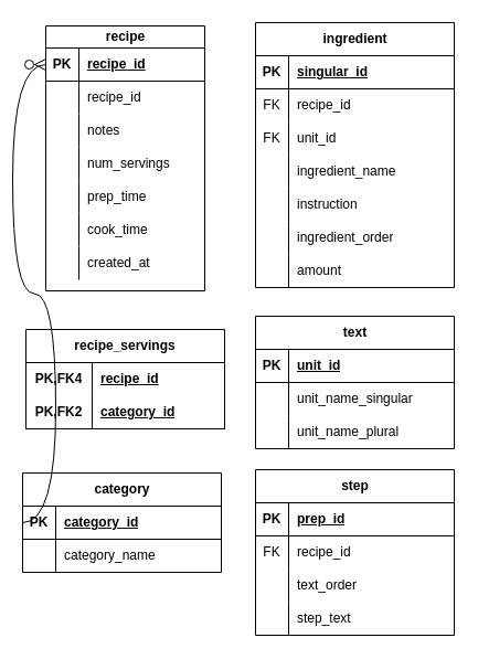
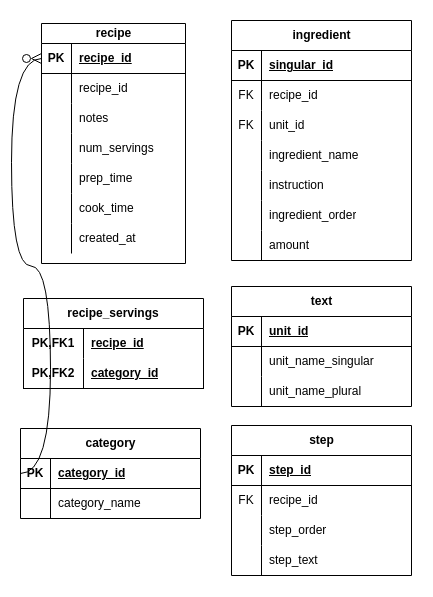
  <mxCell id="0" />
  <mxCell id="1" parent="0" />
  <mxCell id="2" value="recipe" style="shape=table;startSize=20;container=1;collapsible=1;childLayout=tableLayout;fixedRows=1;rowLines=0;fontStyle=1;align=center;resizeLast=1;html=1;" vertex="1" parent="1"><mxGeometry x="41" y="23" width="144" height="240" as="geometry" /></mxCell>
  <mxCell id="3" value="" style="shape=tableRow;horizontal=0;startSize=0;swimlaneHead=0;swimlaneBody=0;fillColor=none;collapsible=0;dropTarget=0;points=[[0,0.5],[1,0.5]];portConstraint=eastwest;top=0;left=0;right=0;bottom=1;" vertex="1" parent="2"><mxGeometry y="20" width="144" height="30" as="geometry" /></mxCell>
  <mxCell id="4" value="PK" style="shape=partialRectangle;connectable=0;fillColor=none;top=0;left=0;bottom=0;right=0;fontStyle=1;overflow=hidden;whiteSpace=wrap;html=1;" vertex="1" parent="3"><mxGeometry width="30" height="30" as="geometry"><mxRectangle width="30" height="30" as="alternateBounds" /></mxGeometry></mxCell>
  <mxCell id="5" value="recipe_id" style="shape=partialRectangle;connectable=0;fillColor=none;top=0;left=0;bottom=0;right=0;align=left;spacingLeft=6;fontStyle=5;overflow=hidden;whiteSpace=wrap;html=1;" vertex="1" parent="3"><mxGeometry x="30" width="114" height="30" as="geometry"><mxRectangle width="114" height="30" as="alternateBounds" /></mxGeometry></mxCell>
  <mxCell id="6" value="" style="shape=tableRow;horizontal=0;startSize=0;swimlaneHead=0;swimlaneBody=0;fillColor=none;collapsible=0;dropTarget=0;points=[[0,0.5],[1,0.5]];portConstraint=eastwest;top=0;left=0;right=0;bottom=0;" vertex="1" parent="2"><mxGeometry y="50" width="144" height="30" as="geometry" /></mxCell>
  <mxCell id="7" value="" style="shape=partialRectangle;connectable=0;fillColor=none;top=0;left=0;bottom=0;right=0;editable=1;overflow=hidden;whiteSpace=wrap;html=1;" vertex="1" parent="6"><mxGeometry width="30" height="30" as="geometry"><mxRectangle width="30" height="30" as="alternateBounds" /></mxGeometry></mxCell>
  <mxCell id="8" value="recipe_id" style="shape=partialRectangle;connectable=0;fillColor=none;top=0;left=0;bottom=0;right=0;align=left;spacingLeft=6;overflow=hidden;whiteSpace=wrap;html=1;" vertex="1" parent="6"><mxGeometry x="30" width="114" height="30" as="geometry"><mxRectangle width="114" height="30" as="alternateBounds" /></mxGeometry></mxCell>
  <mxCell id="9" value="" style="shape=tableRow;horizontal=0;startSize=0;swimlaneHead=0;swimlaneBody=0;fillColor=none;collapsible=0;dropTarget=0;points=[[0,0.5],[1,0.5]];portConstraint=eastwest;top=0;left=0;right=0;bottom=0;" vertex="1" parent="2"><mxGeometry y="80" width="144" height="30" as="geometry" /></mxCell>
  <mxCell id="10" value="" style="shape=partialRectangle;connectable=0;fillColor=none;top=0;left=0;bottom=0;right=0;editable=1;overflow=hidden;whiteSpace=wrap;html=1;" vertex="1" parent="9"><mxGeometry width="30" height="30" as="geometry"><mxRectangle width="30" height="30" as="alternateBounds" /></mxGeometry></mxCell>
  <mxCell id="11" value="notes" style="shape=partialRectangle;connectable=0;fillColor=none;top=0;left=0;bottom=0;right=0;align=left;spacingLeft=6;overflow=hidden;whiteSpace=wrap;html=1;" vertex="1" parent="9"><mxGeometry x="30" width="114" height="30" as="geometry"><mxRectangle width="114" height="30" as="alternateBounds" /></mxGeometry></mxCell>
  <mxCell id="12" value="" style="shape=tableRow;horizontal=0;startSize=0;swimlaneHead=0;swimlaneBody=0;fillColor=none;collapsible=0;dropTarget=0;points=[[0,0.5],[1,0.5]];portConstraint=eastwest;top=0;left=0;right=0;bottom=0;" vertex="1" parent="2"><mxGeometry y="110" width="144" height="30" as="geometry" /></mxCell>
  <mxCell id="13" value="" style="shape=partialRectangle;connectable=0;fillColor=none;top=0;left=0;bottom=0;right=0;editable=1;overflow=hidden;whiteSpace=wrap;html=1;" vertex="1" parent="12"><mxGeometry width="30" height="30" as="geometry"><mxRectangle width="30" height="30" as="alternateBounds" /></mxGeometry></mxCell>
  <mxCell id="14" value="num_servings" style="shape=partialRectangle;connectable=0;fillColor=none;top=0;left=0;bottom=0;right=0;align=left;spacingLeft=6;overflow=hidden;whiteSpace=wrap;html=1;" vertex="1" parent="12"><mxGeometry x="30" width="114" height="30" as="geometry"><mxRectangle width="114" height="30" as="alternateBounds" /></mxGeometry></mxCell>
  <mxCell id="15" style="shape=tableRow;horizontal=0;startSize=0;swimlaneHead=0;swimlaneBody=0;fillColor=none;collapsible=0;dropTarget=0;points=[[0,0.5],[1,0.5]];portConstraint=eastwest;top=0;left=0;right=0;bottom=0;" vertex="1" parent="2"><mxGeometry y="140" width="144" height="30" as="geometry" /></mxCell>
  <mxCell id="16" style="shape=partialRectangle;connectable=0;fillColor=none;top=0;left=0;bottom=0;right=0;editable=1;overflow=hidden;whiteSpace=wrap;html=1;" vertex="1" parent="15"><mxGeometry width="30" height="30" as="geometry"><mxRectangle width="30" height="30" as="alternateBounds" /></mxGeometry></mxCell>
  <mxCell id="17" value="prep_time" style="shape=partialRectangle;connectable=0;fillColor=none;top=0;left=0;bottom=0;right=0;align=left;spacingLeft=6;overflow=hidden;whiteSpace=wrap;html=1;" vertex="1" parent="15"><mxGeometry x="30" width="114" height="30" as="geometry"><mxRectangle width="114" height="30" as="alternateBounds" /></mxGeometry></mxCell>
  <mxCell id="18" style="shape=tableRow;horizontal=0;startSize=0;swimlaneHead=0;swimlaneBody=0;fillColor=none;collapsible=0;dropTarget=0;points=[[0,0.5],[1,0.5]];portConstraint=eastwest;top=0;left=0;right=0;bottom=0;" vertex="1" parent="2"><mxGeometry y="170" width="144" height="30" as="geometry" /></mxCell>
  <mxCell id="19" style="shape=partialRectangle;connectable=0;fillColor=none;top=0;left=0;bottom=0;right=0;editable=1;overflow=hidden;whiteSpace=wrap;html=1;" vertex="1" parent="18"><mxGeometry width="30" height="30" as="geometry"><mxRectangle width="30" height="30" as="alternateBounds" /></mxGeometry></mxCell>
  <mxCell id="20" value="cook_time" style="shape=partialRectangle;connectable=0;fillColor=none;top=0;left=0;bottom=0;right=0;align=left;spacingLeft=6;overflow=hidden;whiteSpace=wrap;html=1;" vertex="1" parent="18"><mxGeometry x="30" width="114" height="30" as="geometry"><mxRectangle width="114" height="30" as="alternateBounds" /></mxGeometry></mxCell>
  <mxCell id="21" style="shape=tableRow;horizontal=0;startSize=0;swimlaneHead=0;swimlaneBody=0;fillColor=none;collapsible=0;dropTarget=0;points=[[0,0.5],[1,0.5]];portConstraint=eastwest;top=0;left=0;right=0;bottom=0;" vertex="1" parent="2"><mxGeometry y="200" width="144" height="30" as="geometry" /></mxCell>
  <mxCell id="22" style="shape=partialRectangle;connectable=0;fillColor=none;top=0;left=0;bottom=0;right=0;editable=1;overflow=hidden;whiteSpace=wrap;html=1;" vertex="1" parent="21"><mxGeometry width="30" height="30" as="geometry"><mxRectangle width="30" height="30" as="alternateBounds" /></mxGeometry></mxCell>
  <mxCell id="23" value="created_at" style="shape=partialRectangle;connectable=0;fillColor=none;top=0;left=0;bottom=0;right=0;align=left;spacingLeft=6;overflow=hidden;whiteSpace=wrap;html=1;" vertex="1" parent="21"><mxGeometry x="30" width="114" height="30" as="geometry"><mxRectangle width="114" height="30" as="alternateBounds" /></mxGeometry></mxCell>
  <mxCell id="24" value="ingredient" style="shape=table;startSize=30;container=1;collapsible=1;childLayout=tableLayout;fixedRows=1;rowLines=0;fontStyle=1;align=center;resizeLast=1;html=1;" vertex="1" parent="1"><mxGeometry x="231" y="20" width="180" height="240" as="geometry" /></mxCell>
  <mxCell id="25" value="" style="shape=tableRow;horizontal=0;startSize=0;swimlaneHead=0;swimlaneBody=0;fillColor=none;collapsible=0;dropTarget=0;points=[[0,0.5],[1,0.5]];portConstraint=eastwest;top=0;left=0;right=0;bottom=1;" vertex="1" parent="24"><mxGeometry y="30" width="180" height="30" as="geometry" /></mxCell>
  <mxCell id="26" value="PK" style="shape=partialRectangle;connectable=0;fillColor=none;top=0;left=0;bottom=0;right=0;fontStyle=1;overflow=hidden;whiteSpace=wrap;html=1;" vertex="1" parent="25"><mxGeometry width="30" height="30" as="geometry"><mxRectangle width="30" height="30" as="alternateBounds" /></mxGeometry></mxCell>
  <mxCell id="27" value="singular_id" style="shape=partialRectangle;connectable=0;fillColor=none;top=0;left=0;bottom=0;right=0;align=left;spacingLeft=6;fontStyle=5;overflow=hidden;whiteSpace=wrap;html=1;" vertex="1" parent="25"><mxGeometry x="30" width="150" height="30" as="geometry"><mxRectangle width="150" height="30" as="alternateBounds" /></mxGeometry></mxCell>
  <mxCell id="28" value="" style="shape=tableRow;horizontal=0;startSize=0;swimlaneHead=0;swimlaneBody=0;fillColor=none;collapsible=0;dropTarget=0;points=[[0,0.5],[1,0.5]];portConstraint=eastwest;top=0;left=0;right=0;bottom=0;" vertex="1" parent="24"><mxGeometry y="60" width="180" height="30" as="geometry" /></mxCell>
  <mxCell id="29" value="FK" style="shape=partialRectangle;connectable=0;fillColor=none;top=0;left=0;bottom=0;right=0;editable=1;overflow=hidden;whiteSpace=wrap;html=1;" vertex="1" parent="28"><mxGeometry width="30" height="30" as="geometry"><mxRectangle width="30" height="30" as="alternateBounds" /></mxGeometry></mxCell>
  <mxCell id="30" value="recipe_id" style="shape=partialRectangle;connectable=0;fillColor=none;top=0;left=0;bottom=0;right=0;align=left;spacingLeft=6;overflow=hidden;whiteSpace=wrap;html=1;" vertex="1" parent="28"><mxGeometry x="30" width="150" height="30" as="geometry"><mxRectangle width="150" height="30" as="alternateBounds" /></mxGeometry></mxCell>
  <mxCell id="31" value="" style="shape=tableRow;horizontal=0;startSize=0;swimlaneHead=0;swimlaneBody=0;fillColor=none;collapsible=0;dropTarget=0;points=[[0,0.5],[1,0.5]];portConstraint=eastwest;top=0;left=0;right=0;bottom=0;" vertex="1" parent="24"><mxGeometry y="90" width="180" height="30" as="geometry" /></mxCell>
  <mxCell id="32" value="FK" style="shape=partialRectangle;connectable=0;fillColor=none;top=0;left=0;bottom=0;right=0;editable=1;overflow=hidden;whiteSpace=wrap;html=1;" vertex="1" parent="31"><mxGeometry width="30" height="30" as="geometry"><mxRectangle width="30" height="30" as="alternateBounds" /></mxGeometry></mxCell>
  <mxCell id="33" value="unit_id" style="shape=partialRectangle;connectable=0;fillColor=none;top=0;left=0;bottom=0;right=0;align=left;spacingLeft=6;overflow=hidden;whiteSpace=wrap;html=1;" vertex="1" parent="31"><mxGeometry x="30" width="150" height="30" as="geometry"><mxRectangle width="150" height="30" as="alternateBounds" /></mxGeometry></mxCell>
  <mxCell id="34" value="" style="shape=tableRow;horizontal=0;startSize=0;swimlaneHead=0;swimlaneBody=0;fillColor=none;collapsible=0;dropTarget=0;points=[[0,0.5],[1,0.5]];portConstraint=eastwest;top=0;left=0;right=0;bottom=0;" vertex="1" parent="24"><mxGeometry y="120" width="180" height="30" as="geometry" /></mxCell>
  <mxCell id="35" value="" style="shape=partialRectangle;connectable=0;fillColor=none;top=0;left=0;bottom=0;right=0;editable=1;overflow=hidden;whiteSpace=wrap;html=1;" vertex="1" parent="34"><mxGeometry width="30" height="30" as="geometry"><mxRectangle width="30" height="30" as="alternateBounds" /></mxGeometry></mxCell>
  <mxCell id="36" value="ingredient_name" style="shape=partialRectangle;connectable=0;fillColor=none;top=0;left=0;bottom=0;right=0;align=left;spacingLeft=6;overflow=hidden;whiteSpace=wrap;html=1;" vertex="1" parent="34"><mxGeometry x="30" width="150" height="30" as="geometry"><mxRectangle width="150" height="30" as="alternateBounds" /></mxGeometry></mxCell>
  <mxCell id="37" style="shape=tableRow;horizontal=0;startSize=0;swimlaneHead=0;swimlaneBody=0;fillColor=none;collapsible=0;dropTarget=0;points=[[0,0.5],[1,0.5]];portConstraint=eastwest;top=0;left=0;right=0;bottom=0;" vertex="1" parent="24"><mxGeometry y="150" width="180" height="30" as="geometry" /></mxCell>
  <mxCell id="38" style="shape=partialRectangle;connectable=0;fillColor=none;top=0;left=0;bottom=0;right=0;editable=1;overflow=hidden;whiteSpace=wrap;html=1;" vertex="1" parent="37"><mxGeometry width="30" height="30" as="geometry"><mxRectangle width="30" height="30" as="alternateBounds" /></mxGeometry></mxCell>
  <mxCell id="39" value="instruction" style="shape=partialRectangle;connectable=0;fillColor=none;top=0;left=0;bottom=0;right=0;align=left;spacingLeft=6;overflow=hidden;whiteSpace=wrap;html=1;" vertex="1" parent="37"><mxGeometry x="30" width="150" height="30" as="geometry"><mxRectangle width="150" height="30" as="alternateBounds" /></mxGeometry></mxCell>
  <mxCell id="40" style="shape=tableRow;horizontal=0;startSize=0;swimlaneHead=0;swimlaneBody=0;fillColor=none;collapsible=0;dropTarget=0;points=[[0,0.5],[1,0.5]];portConstraint=eastwest;top=0;left=0;right=0;bottom=0;" vertex="1" parent="24"><mxGeometry y="180" width="180" height="30" as="geometry" /></mxCell>
  <mxCell id="41" style="shape=partialRectangle;connectable=0;fillColor=none;top=0;left=0;bottom=0;right=0;editable=1;overflow=hidden;whiteSpace=wrap;html=1;" vertex="1" parent="40"><mxGeometry width="30" height="30" as="geometry"><mxRectangle width="30" height="30" as="alternateBounds" /></mxGeometry></mxCell>
  <mxCell id="42" value="ingredient_order" style="shape=partialRectangle;connectable=0;fillColor=none;top=0;left=0;bottom=0;right=0;align=left;spacingLeft=6;overflow=hidden;whiteSpace=wrap;html=1;" vertex="1" parent="40"><mxGeometry x="30" width="150" height="30" as="geometry"><mxRectangle width="150" height="30" as="alternateBounds" /></mxGeometry></mxCell>
  <mxCell id="43" style="shape=tableRow;horizontal=0;startSize=0;swimlaneHead=0;swimlaneBody=0;fillColor=none;collapsible=0;dropTarget=0;points=[[0,0.5],[1,0.5]];portConstraint=eastwest;top=0;left=0;right=0;bottom=0;" vertex="1" parent="24"><mxGeometry y="210" width="180" height="30" as="geometry" /></mxCell>
  <mxCell id="44" style="shape=partialRectangle;connectable=0;fillColor=none;top=0;left=0;bottom=0;right=0;editable=1;overflow=hidden;whiteSpace=wrap;html=1;" vertex="1" parent="43"><mxGeometry width="30" height="30" as="geometry"><mxRectangle width="30" height="30" as="alternateBounds" /></mxGeometry></mxCell>
  <mxCell id="45" value="amount" style="shape=partialRectangle;connectable=0;fillColor=none;top=0;left=0;bottom=0;right=0;align=left;spacingLeft=6;overflow=hidden;whiteSpace=wrap;html=1;" vertex="1" parent="43"><mxGeometry x="30" width="150" height="30" as="geometry"><mxRectangle width="150" height="30" as="alternateBounds" /></mxGeometry></mxCell>
  <mxCell id="46" value="text" style="shape=table;startSize=30;container=1;collapsible=1;childLayout=tableLayout;fixedRows=1;rowLines=0;fontStyle=1;align=center;resizeLast=1;html=1;" vertex="1" parent="1"><mxGeometry x="231" y="286" width="180" height="120" as="geometry" /></mxCell>
  <mxCell id="47" value="" style="shape=tableRow;horizontal=0;startSize=0;swimlaneHead=0;swimlaneBody=0;fillColor=none;collapsible=0;dropTarget=0;points=[[0,0.5],[1,0.5]];portConstraint=eastwest;top=0;left=0;right=0;bottom=1;" vertex="1" parent="46"><mxGeometry y="30" width="180" height="30" as="geometry" /></mxCell>
  <mxCell id="48" value="PK" style="shape=partialRectangle;connectable=0;fillColor=none;top=0;left=0;bottom=0;right=0;fontStyle=1;overflow=hidden;whiteSpace=wrap;html=1;" vertex="1" parent="47"><mxGeometry width="30" height="30" as="geometry"><mxRectangle width="30" height="30" as="alternateBounds" /></mxGeometry></mxCell>
  <mxCell id="49" value="unit_id" style="shape=partialRectangle;connectable=0;fillColor=none;top=0;left=0;bottom=0;right=0;align=left;spacingLeft=6;fontStyle=5;overflow=hidden;whiteSpace=wrap;html=1;" vertex="1" parent="47"><mxGeometry x="30" width="150" height="30" as="geometry"><mxRectangle width="150" height="30" as="alternateBounds" /></mxGeometry></mxCell>
  <mxCell id="50" value="" style="shape=tableRow;horizontal=0;startSize=0;swimlaneHead=0;swimlaneBody=0;fillColor=none;collapsible=0;dropTarget=0;points=[[0,0.5],[1,0.5]];portConstraint=eastwest;top=0;left=0;right=0;bottom=0;" vertex="1" parent="46"><mxGeometry y="60" width="180" height="30" as="geometry" /></mxCell>
  <mxCell id="51" value="" style="shape=partialRectangle;connectable=0;fillColor=none;top=0;left=0;bottom=0;right=0;editable=1;overflow=hidden;whiteSpace=wrap;html=1;" vertex="1" parent="50"><mxGeometry width="30" height="30" as="geometry"><mxRectangle width="30" height="30" as="alternateBounds" /></mxGeometry></mxCell>
  <mxCell id="52" value="unit_name_singular" style="shape=partialRectangle;connectable=0;fillColor=none;top=0;left=0;bottom=0;right=0;align=left;spacingLeft=6;overflow=hidden;whiteSpace=wrap;html=1;" vertex="1" parent="50"><mxGeometry x="30" width="150" height="30" as="geometry"><mxRectangle width="150" height="30" as="alternateBounds" /></mxGeometry></mxCell>
  <mxCell id="53" value="" style="shape=tableRow;horizontal=0;startSize=0;swimlaneHead=0;swimlaneBody=0;fillColor=none;collapsible=0;dropTarget=0;points=[[0,0.5],[1,0.5]];portConstraint=eastwest;top=0;left=0;right=0;bottom=0;" vertex="1" parent="46"><mxGeometry y="90" width="180" height="30" as="geometry" /></mxCell>
  <mxCell id="54" value="" style="shape=partialRectangle;connectable=0;fillColor=none;top=0;left=0;bottom=0;right=0;editable=1;overflow=hidden;whiteSpace=wrap;html=1;" vertex="1" parent="53"><mxGeometry width="30" height="30" as="geometry"><mxRectangle width="30" height="30" as="alternateBounds" /></mxGeometry></mxCell>
  <mxCell id="55" value="unit_name_plural" style="shape=partialRectangle;connectable=0;fillColor=none;top=0;left=0;bottom=0;right=0;align=left;spacingLeft=6;overflow=hidden;whiteSpace=wrap;html=1;" vertex="1" parent="53"><mxGeometry x="30" width="150" height="30" as="geometry"><mxRectangle width="150" height="30" as="alternateBounds" /></mxGeometry></mxCell>
  <mxCell id="56" value="step" style="shape=table;startSize=30;container=1;collapsible=1;childLayout=tableLayout;fixedRows=1;rowLines=0;fontStyle=1;align=center;resizeLast=1;html=1;" vertex="1" parent="1"><mxGeometry x="231" y="425" width="180" height="150" as="geometry" /></mxCell>
  <mxCell id="57" value="" style="shape=tableRow;horizontal=0;startSize=0;swimlaneHead=0;swimlaneBody=0;fillColor=none;collapsible=0;dropTarget=0;points=[[0,0.5],[1,0.5]];portConstraint=eastwest;top=0;left=0;right=0;bottom=1;" vertex="1" parent="56"><mxGeometry y="30" width="180" height="30" as="geometry" /></mxCell>
  <mxCell id="58" value="PK" style="shape=partialRectangle;connectable=0;fillColor=none;top=0;left=0;bottom=0;right=0;fontStyle=1;overflow=hidden;whiteSpace=wrap;html=1;" vertex="1" parent="57"><mxGeometry width="30" height="30" as="geometry"><mxRectangle width="30" height="30" as="alternateBounds" /></mxGeometry></mxCell>
- <mxCell id="59" value="prep_id" style="shape=partialRectangle;connectable=0;fillColor=none;top=0;left=0;bottom=0;right=0;align=left;spacingLeft=6;fontStyle=5;overflow=hidden;whiteSpace=wrap;html=1;" vertex="1" parent="57"><mxGeometry x="30" width="150" height="30" as="geometry"><mxRectangle width="150" height="30" as="alternateBounds" /></mxGeometry></mxCell>
+ <mxCell id="59" value="step_id" style="shape=partialRectangle;connectable=0;fillColor=none;top=0;left=0;bottom=0;right=0;align=left;spacingLeft=6;fontStyle=5;overflow=hidden;whiteSpace=wrap;html=1;" vertex="1" parent="57"><mxGeometry x="30" width="150" height="30" as="geometry"><mxRectangle width="150" height="30" as="alternateBounds" /></mxGeometry></mxCell>
  <mxCell id="60" value="" style="shape=tableRow;horizontal=0;startSize=0;swimlaneHead=0;swimlaneBody=0;fillColor=none;collapsible=0;dropTarget=0;points=[[0,0.5],[1,0.5]];portConstraint=eastwest;top=0;left=0;right=0;bottom=0;" vertex="1" parent="56"><mxGeometry y="60" width="180" height="30" as="geometry" /></mxCell>
  <mxCell id="61" value="FK" style="shape=partialRectangle;connectable=0;fillColor=none;top=0;left=0;bottom=0;right=0;editable=1;overflow=hidden;whiteSpace=wrap;html=1;" vertex="1" parent="60"><mxGeometry width="30" height="30" as="geometry"><mxRectangle width="30" height="30" as="alternateBounds" /></mxGeometry></mxCell>
  <mxCell id="62" value="recipe_id" style="shape=partialRectangle;connectable=0;fillColor=none;top=0;left=0;bottom=0;right=0;align=left;spacingLeft=6;overflow=hidden;whiteSpace=wrap;html=1;" vertex="1" parent="60"><mxGeometry x="30" width="150" height="30" as="geometry"><mxRectangle width="150" height="30" as="alternateBounds" /></mxGeometry></mxCell>
  <mxCell id="63" value="" style="shape=tableRow;horizontal=0;startSize=0;swimlaneHead=0;swimlaneBody=0;fillColor=none;collapsible=0;dropTarget=0;points=[[0,0.5],[1,0.5]];portConstraint=eastwest;top=0;left=0;right=0;bottom=0;" vertex="1" parent="56"><mxGeometry y="90" width="180" height="30" as="geometry" /></mxCell>
  <mxCell id="64" value="" style="shape=partialRectangle;connectable=0;fillColor=none;top=0;left=0;bottom=0;right=0;editable=1;overflow=hidden;whiteSpace=wrap;html=1;" vertex="1" parent="63"><mxGeometry width="30" height="30" as="geometry"><mxRectangle width="30" height="30" as="alternateBounds" /></mxGeometry></mxCell>
- <mxCell id="65" value="text_order" style="shape=partialRectangle;connectable=0;fillColor=none;top=0;left=0;bottom=0;right=0;align=left;spacingLeft=6;overflow=hidden;whiteSpace=wrap;html=1;" vertex="1" parent="63"><mxGeometry x="30" width="150" height="30" as="geometry"><mxRectangle width="150" height="30" as="alternateBounds" /></mxGeometry></mxCell>
+ <mxCell id="65" value="step_order" style="shape=partialRectangle;connectable=0;fillColor=none;top=0;left=0;bottom=0;right=0;align=left;spacingLeft=6;overflow=hidden;whiteSpace=wrap;html=1;" vertex="1" parent="63"><mxGeometry x="30" width="150" height="30" as="geometry"><mxRectangle width="150" height="30" as="alternateBounds" /></mxGeometry></mxCell>
  <mxCell id="66" value="" style="shape=tableRow;horizontal=0;startSize=0;swimlaneHead=0;swimlaneBody=0;fillColor=none;collapsible=0;dropTarget=0;points=[[0,0.5],[1,0.5]];portConstraint=eastwest;top=0;left=0;right=0;bottom=0;" vertex="1" parent="56"><mxGeometry y="120" width="180" height="30" as="geometry" /></mxCell>
  <mxCell id="67" value="" style="shape=partialRectangle;connectable=0;fillColor=none;top=0;left=0;bottom=0;right=0;editable=1;overflow=hidden;whiteSpace=wrap;html=1;" vertex="1" parent="66"><mxGeometry width="30" height="30" as="geometry"><mxRectangle width="30" height="30" as="alternateBounds" /></mxGeometry></mxCell>
  <mxCell id="68" value="step_text" style="shape=partialRectangle;connectable=0;fillColor=none;top=0;left=0;bottom=0;right=0;align=left;spacingLeft=6;overflow=hidden;whiteSpace=wrap;html=1;" vertex="1" parent="66"><mxGeometry x="30" width="150" height="30" as="geometry"><mxRectangle width="150" height="30" as="alternateBounds" /></mxGeometry></mxCell>
  <mxCell id="69" value="category" style="shape=table;startSize=30;container=1;collapsible=1;childLayout=tableLayout;fixedRows=1;rowLines=0;fontStyle=1;align=center;resizeLast=1;html=1;" vertex="1" parent="1"><mxGeometry x="20" y="428" width="180" height="90" as="geometry" /></mxCell>
  <mxCell id="70" value="" style="shape=tableRow;horizontal=0;startSize=0;swimlaneHead=0;swimlaneBody=0;fillColor=none;collapsible=0;dropTarget=0;points=[[0,0.5],[1,0.5]];portConstraint=eastwest;top=0;left=0;right=0;bottom=1;" vertex="1" parent="69"><mxGeometry y="30" width="180" height="30" as="geometry" /></mxCell>
  <mxCell id="71" value="PK" style="shape=partialRectangle;connectable=0;fillColor=none;top=0;left=0;bottom=0;right=0;fontStyle=1;overflow=hidden;whiteSpace=wrap;html=1;" vertex="1" parent="70"><mxGeometry width="30" height="30" as="geometry"><mxRectangle width="30" height="30" as="alternateBounds" /></mxGeometry></mxCell>
  <mxCell id="72" value="category_id" style="shape=partialRectangle;connectable=0;fillColor=none;top=0;left=0;bottom=0;right=0;align=left;spacingLeft=6;fontStyle=5;overflow=hidden;whiteSpace=wrap;html=1;" vertex="1" parent="70"><mxGeometry x="30" width="150" height="30" as="geometry"><mxRectangle width="150" height="30" as="alternateBounds" /></mxGeometry></mxCell>
  <mxCell id="73" value="" style="shape=tableRow;horizontal=0;startSize=0;swimlaneHead=0;swimlaneBody=0;fillColor=none;collapsible=0;dropTarget=0;points=[[0,0.5],[1,0.5]];portConstraint=eastwest;top=0;left=0;right=0;bottom=0;" vertex="1" parent="69"><mxGeometry y="60" width="180" height="30" as="geometry" /></mxCell>
  <mxCell id="74" value="" style="shape=partialRectangle;connectable=0;fillColor=none;top=0;left=0;bottom=0;right=0;editable=1;overflow=hidden;whiteSpace=wrap;html=1;" vertex="1" parent="73"><mxGeometry width="30" height="30" as="geometry"><mxRectangle width="30" height="30" as="alternateBounds" /></mxGeometry></mxCell>
  <mxCell id="75" value="category_name" style="shape=partialRectangle;connectable=0;fillColor=none;top=0;left=0;bottom=0;right=0;align=left;spacingLeft=6;overflow=hidden;whiteSpace=wrap;html=1;" vertex="1" parent="73"><mxGeometry x="30" width="150" height="30" as="geometry"><mxRectangle width="150" height="30" as="alternateBounds" /></mxGeometry></mxCell>
  <mxCell id="76" value="recipe_servings" style="shape=table;startSize=30;container=1;collapsible=1;childLayout=tableLayout;fixedRows=1;rowLines=0;fontStyle=1;align=center;resizeLast=1;html=1;whiteSpace=wrap;" vertex="1" parent="1"><mxGeometry x="23" y="298" width="180" height="90" as="geometry" /></mxCell>
  <mxCell id="77" value="" style="shape=tableRow;horizontal=0;startSize=0;swimlaneHead=0;swimlaneBody=0;fillColor=none;collapsible=0;dropTarget=0;points=[[0,0.5],[1,0.5]];portConstraint=eastwest;top=0;left=0;right=0;bottom=0;html=1;" vertex="1" parent="76"><mxGeometry y="30" width="180" height="30" as="geometry" /></mxCell>
- <mxCell id="78" value="PK,FK4" style="shape=partialRectangle;connectable=0;fillColor=none;top=0;left=0;bottom=0;right=0;fontStyle=1;overflow=hidden;html=1;whiteSpace=wrap;" vertex="1" parent="77"><mxGeometry width="60" height="30" as="geometry"><mxRectangle width="60" height="30" as="alternateBounds" /></mxGeometry></mxCell>
+ <mxCell id="78" value="PK,FK1" style="shape=partialRectangle;connectable=0;fillColor=none;top=0;left=0;bottom=0;right=0;fontStyle=1;overflow=hidden;html=1;whiteSpace=wrap;" vertex="1" parent="77"><mxGeometry width="60" height="30" as="geometry"><mxRectangle width="60" height="30" as="alternateBounds" /></mxGeometry></mxCell>
  <mxCell id="79" value="recipe_id" style="shape=partialRectangle;connectable=0;fillColor=none;top=0;left=0;bottom=0;right=0;align=left;spacingLeft=6;fontStyle=5;overflow=hidden;html=1;whiteSpace=wrap;" vertex="1" parent="77"><mxGeometry x="60" width="120" height="30" as="geometry"><mxRectangle width="120" height="30" as="alternateBounds" /></mxGeometry></mxCell>
  <mxCell id="80" value="" style="shape=tableRow;horizontal=0;startSize=0;swimlaneHead=0;swimlaneBody=0;fillColor=none;collapsible=0;dropTarget=0;points=[[0,0.5],[1,0.5]];portConstraint=eastwest;top=0;left=0;right=0;bottom=1;html=1;" vertex="1" parent="76"><mxGeometry y="60" width="180" height="30" as="geometry" /></mxCell>
  <mxCell id="81" value="PK,FK2" style="shape=partialRectangle;connectable=0;fillColor=none;top=0;left=0;bottom=0;right=0;fontStyle=1;overflow=hidden;html=1;whiteSpace=wrap;" vertex="1" parent="80"><mxGeometry width="60" height="30" as="geometry"><mxRectangle width="60" height="30" as="alternateBounds" /></mxGeometry></mxCell>
  <mxCell id="82" value="category_id" style="shape=partialRectangle;connectable=0;fillColor=none;top=0;left=0;bottom=0;right=0;align=left;spacingLeft=6;fontStyle=5;overflow=hidden;html=1;whiteSpace=wrap;" vertex="1" parent="80"><mxGeometry x="60" width="120" height="30" as="geometry"><mxRectangle width="120" height="30" as="alternateBounds" /></mxGeometry></mxCell>
  <mxCell id="83" value="" style="edgeStyle=entityRelationEdgeStyle;fontSize=12;html=1;endArrow=ERzeroToMany;endFill=1;rounded=0;startSize=8;endSize=8;curved=1;entryX=0;entryY=0.5;entryDx=0;entryDy=0;exitX=0;exitY=0.5;exitDx=0;exitDy=0;" edge="1" parent="1" source="70" target="3"><mxGeometry width="100" height="100" relative="1" as="geometry"><mxPoint x="-52" y="348" as="sourcePoint" /><mxPoint x="75" y="199" as="targetPoint" /></mxGeometry></mxCell>
